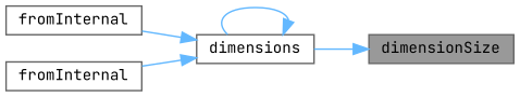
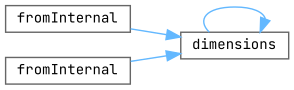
  digraph {
    rankdir=RL
    fontname="JetBrains Mono"
    node [color=grey40 fillcolor=white fontname="JetBrains Mono" fontsize=10 shape=box style=filled]
    edge [color=steelblue1 dir=back fontname="JetBrains Mono" fontsize=10 labelfontname=Helvetica labelfontsize=10 style=solid]
-   n1 [color=gray40 fillcolor=grey60 fontcolor=black height=0.2 label=dimensionSize width=0.4]
    n2 [height=0.2 label=dimensions width=0.4]
    n3 [height=0.2 label=fromInternal width=0.4]
    n4 [height=0.2 label=fromInternal width=0.4]
-   n1 -> n2
    n2 -> n2
    n2 -> n3
    n2 -> n4
  }
